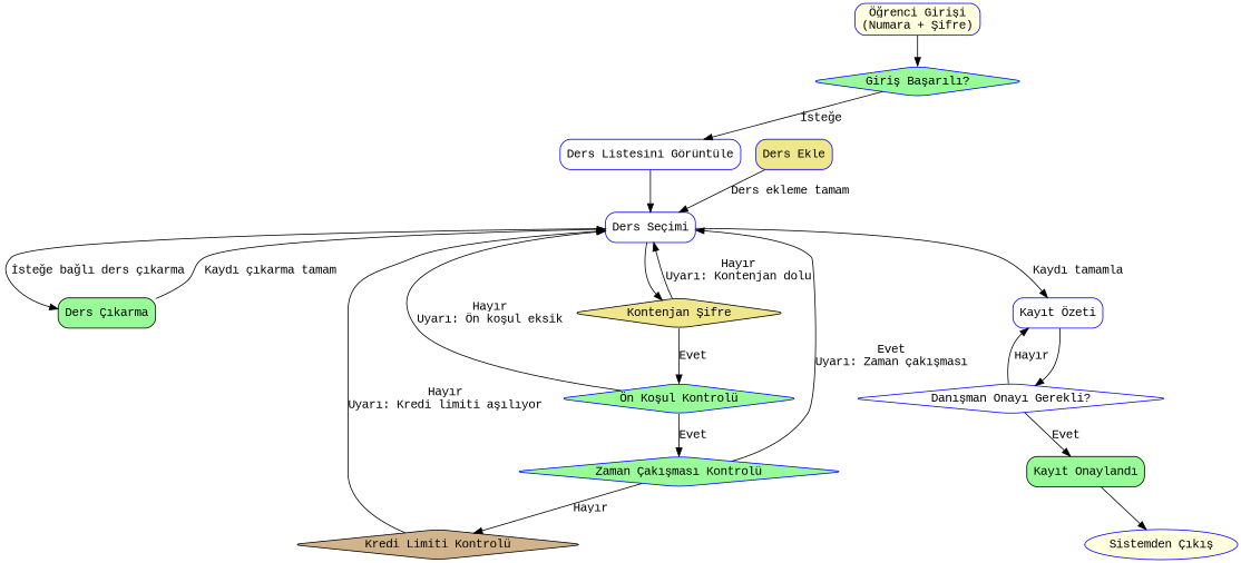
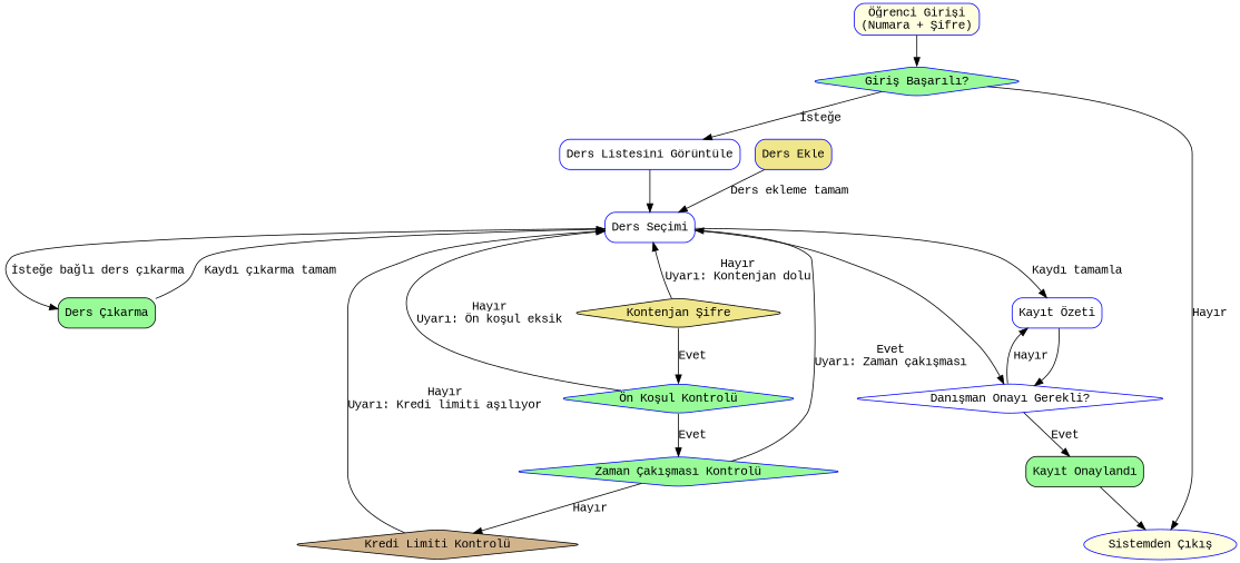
  digraph {
    fontname="Liberation Mono"
    rankdir=TB
    node [color=blue fillcolor=palegreen fontname="Liberation Mono" shape=box style="rounded,filled"]
    edge [fontname="Liberation Mono"]
    n1 [fillcolor=lightyellow label="Öğrenci Girişi\n(Numara + Şifre)"]
    n2 [label="Giriş Başarılı?" shape=diamond]
    n3 [fillcolor=white label="Ders Listesini Görüntüle"]
    n4 [fillcolor=lightyellow label="Sistemden Çıkış" shape=ellipse]
    n5 [fillcolor=white label="Ders Seçimi"]
    n6 [color=black fillcolor=khaki label="Kontenjan Şifre" shape=diamond]
    n7 [color=black label="Ders Çıkarma"]
    n8 [fillcolor=white label="Kayıt Özeti"]
    n9 [label="Ön Koşul Kontrolü" shape=diamond]
    n10 [fillcolor=white label="Danışman Onayı Gerekli?" shape=diamond]
    n11 [label="Zaman Çakışması Kontrolü" shape=diamond]
    n12 [color=black fillcolor=tan label="Kredi Limiti Kontrolü" shape=diamond]
    n13 [fillcolor=khaki label="Ders Ekle"]
    n14 [color=black label="Kayıt Onaylandı"]
    n1 -> n2
    n2 -> n3 [label="İsteğe"]
+   n2 -> n4 [label="Hayır"]
    n3 -> n5
-   n5 -> n6
+   n5 -> n10
    n5 -> n7 [label="İsteğe bağlı ders çıkarma"]
    n5 -> n8 [label="Kaydı tamamla"]
    n6 -> n5 [label="Hayır\nUyarı: Kontenjan dolu"]
    n6 -> n9 [label=Evet]
    n7 -> n5 [label="Kaydı çıkarma tamam"]
    n8 -> n10
    n9 -> n5 [label="Hayır\nUyarı: Ön koşul eksik"]
    n9 -> n11 [label=Evet]
    n10 -> n8 [label="Hayır"]
    n10 -> n14 [label=Evet]
    n11 -> n5 [label="Evet\nUyarı: Zaman çakışması"]
    n11 -> n12 [label="Hayır"]
    n12 -> n5 [label="Hayır\nUyarı: Kredi limiti aşılıyor"]
    n13 -> n5 [label="Ders ekleme tamam"]
    n14 -> n4
  }
